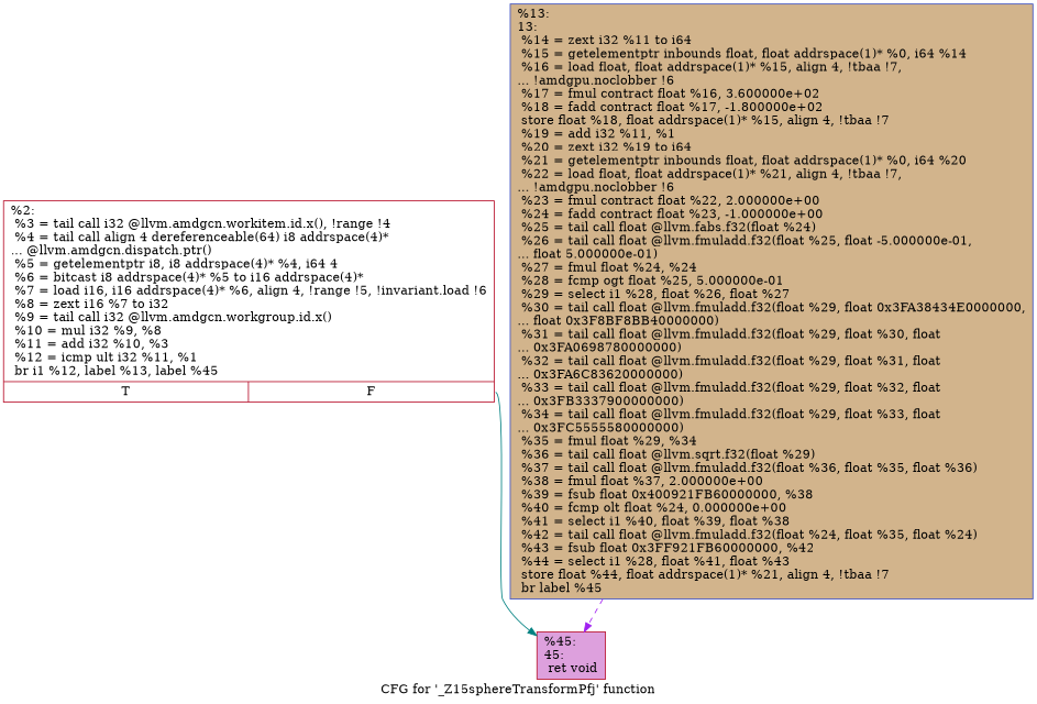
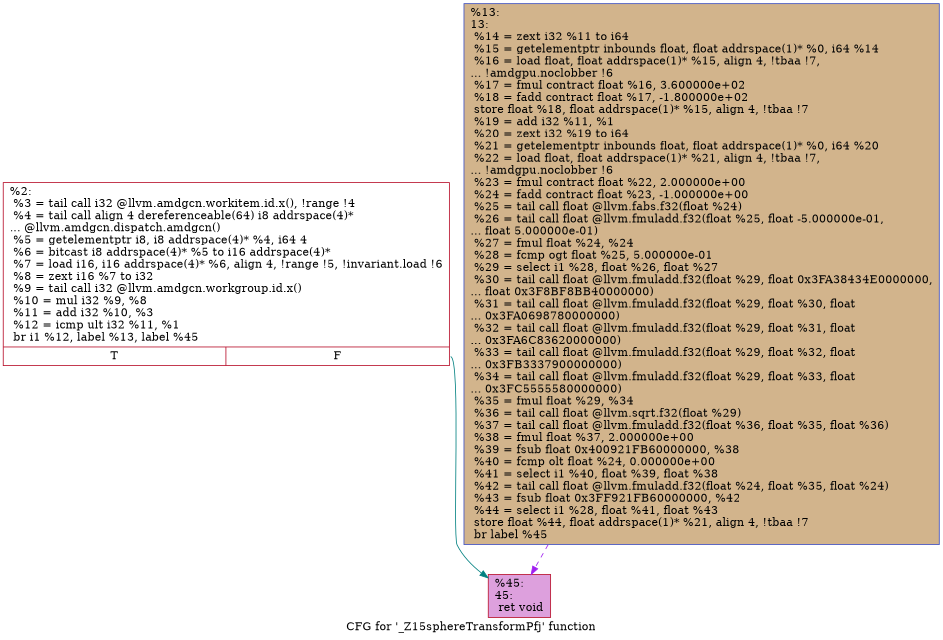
  digraph {
    label="CFG for '_Z15sphereTransformPfj' function"
    node [color="#b70d28ff" shape=record style=filled]
-   n1 [fillcolor=white label="{%2:\l  %3 = tail call i32 @llvm.amdgcn.workitem.id.x(), !range !4\l  %4 = tail call align 4 dereferenceable(64) i8 addrspace(4)*\l... @llvm.amdgcn.dispatch.ptr()\l  %5 = getelementptr i8, i8 addrspace(4)* %4, i64 4\l  %6 = bitcast i8 addrspace(4)* %5 to i16 addrspace(4)*\l  %7 = load i16, i16 addrspace(4)* %6, align 4, !range !5, !invariant.load !6\l  %8 = zext i16 %7 to i32\l  %9 = tail call i32 @llvm.amdgcn.workgroup.id.x()\l  %10 = mul i32 %9, %8\l  %11 = add i32 %10, %3\l  %12 = icmp ult i32 %11, %1\l  br i1 %12, label %13, label %45\l|{<s0>T|<s1>F}}"]
+   n1 [fillcolor=white label="{%2:\l  %3 = tail call i32 @llvm.amdgcn.workitem.id.x(), !range !4\l  %4 = tail call align 4 dereferenceable(64) i8 addrspace(4)*\l... @llvm.amdgcn.dispatch.amdgcn()\l  %5 = getelementptr i8, i8 addrspace(4)* %4, i64 4\l  %6 = bitcast i8 addrspace(4)* %5 to i16 addrspace(4)*\l  %7 = load i16, i16 addrspace(4)* %6, align 4, !range !5, !invariant.load !6\l  %8 = zext i16 %7 to i32\l  %9 = tail call i32 @llvm.amdgcn.workgroup.id.x()\l  %10 = mul i32 %9, %8\l  %11 = add i32 %10, %3\l  %12 = icmp ult i32 %11, %1\l  br i1 %12, label %13, label %45\l|{<s0>T|<s1>F}}"]
    n2 [fillcolor=plum label="{%45:\l45:                                               \l  ret void\l}"]
    n3 [color="#3d50c3ff" fillcolor=tan label="{%13:\l13:                                               \l  %14 = zext i32 %11 to i64\l  %15 = getelementptr inbounds float, float addrspace(1)* %0, i64 %14\l  %16 = load float, float addrspace(1)* %15, align 4, !tbaa !7,\l... !amdgpu.noclobber !6\l  %17 = fmul contract float %16, 3.600000e+02\l  %18 = fadd contract float %17, -1.800000e+02\l  store float %18, float addrspace(1)* %15, align 4, !tbaa !7\l  %19 = add i32 %11, %1\l  %20 = zext i32 %19 to i64\l  %21 = getelementptr inbounds float, float addrspace(1)* %0, i64 %20\l  %22 = load float, float addrspace(1)* %21, align 4, !tbaa !7,\l... !amdgpu.noclobber !6\l  %23 = fmul contract float %22, 2.000000e+00\l  %24 = fadd contract float %23, -1.000000e+00\l  %25 = tail call float @llvm.fabs.f32(float %24)\l  %26 = tail call float @llvm.fmuladd.f32(float %25, float -5.000000e-01,\l... float 5.000000e-01)\l  %27 = fmul float %24, %24\l  %28 = fcmp ogt float %25, 5.000000e-01\l  %29 = select i1 %28, float %26, float %27\l  %30 = tail call float @llvm.fmuladd.f32(float %29, float 0x3FA38434E0000000,\l... float 0x3F8BF8BB40000000)\l  %31 = tail call float @llvm.fmuladd.f32(float %29, float %30, float\l... 0x3FA0698780000000)\l  %32 = tail call float @llvm.fmuladd.f32(float %29, float %31, float\l... 0x3FA6C83620000000)\l  %33 = tail call float @llvm.fmuladd.f32(float %29, float %32, float\l... 0x3FB3337900000000)\l  %34 = tail call float @llvm.fmuladd.f32(float %29, float %33, float\l... 0x3FC5555580000000)\l  %35 = fmul float %29, %34\l  %36 = tail call float @llvm.sqrt.f32(float %29)\l  %37 = tail call float @llvm.fmuladd.f32(float %36, float %35, float %36)\l  %38 = fmul float %37, 2.000000e+00\l  %39 = fsub float 0x400921FB60000000, %38\l  %40 = fcmp olt float %24, 0.000000e+00\l  %41 = select i1 %40, float %39, float %38\l  %42 = tail call float @llvm.fmuladd.f32(float %24, float %35, float %24)\l  %43 = fsub float 0x3FF921FB60000000, %42\l  %44 = select i1 %28, float %41, float %43\l  store float %44, float addrspace(1)* %21, align 4, !tbaa !7\l  br label %45\l}"]
    n1 -> n2 [color=teal style=solid tailport=s1]
    n3 -> n2 [color=purple style=dashed]
  }
